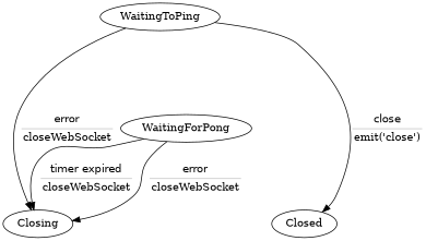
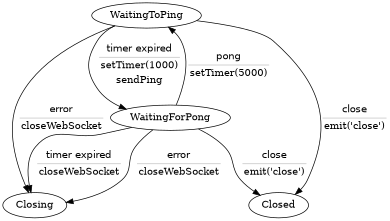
  digraph {
    WaitingToPing
    WaitingForPong
    Closing
    Closed
+   WaitingToPing -> WaitingForPong [label=<<TABLE BORDER="0" CELLBORDER="0" CELLSPACING="2"><TR><TD><FONT FACE="Helvetica">timer expired</FONT></TD></TR><TR><TD BORDER="0" HEIGHT="1" CELLPADDING="0" BGCOLOR="gray"></TD></TR><TR><TD>setTimer(1000)</TD></TR><TR><TD>sendPing</TD></TR></TABLE>>]
    WaitingToPing -> Closing [label=<<TABLE BORDER="0" CELLBORDER="0" CELLSPACING="2"><TR><TD><FONT FACE="Helvetica">error</FONT></TD></TR><TR><TD BORDER="0" HEIGHT="1" CELLPADDING="0" BGCOLOR="gray"></TD></TR><TR><TD>closeWebSocket</TD></TR></TABLE>>]
    WaitingToPing -> Closed [label=<<TABLE BORDER="0" CELLBORDER="0" CELLSPACING="2"><TR><TD><FONT FACE="Helvetica">close</FONT></TD></TR><TR><TD BORDER="0" HEIGHT="1" CELLPADDING="0" BGCOLOR="gray"></TD></TR><TR><TD>emit('close')</TD></TR></TABLE>>]
+   WaitingForPong -> WaitingToPing [label=<<TABLE BORDER="0" CELLBORDER="0" CELLSPACING="2"><TR><TD><FONT FACE="Helvetica">pong</FONT></TD></TR><TR><TD BORDER="0" HEIGHT="1" CELLPADDING="0" BGCOLOR="gray"></TD></TR><TR><TD>setTimer(5000)</TD></TR></TABLE>>]
    WaitingForPong -> Closing [label=<<TABLE BORDER="0" CELLBORDER="0" CELLSPACING="2"><TR><TD><FONT FACE="Helvetica">timer expired</FONT></TD></TR><TR><TD BORDER="0" HEIGHT="1" CELLPADDING="0" BGCOLOR="gray"></TD></TR><TR><TD>closeWebSocket</TD></TR></TABLE>>]
    WaitingForPong -> Closing [label=<<TABLE BORDER="0" CELLBORDER="0" CELLSPACING="2"><TR><TD><FONT FACE="Helvetica">error</FONT></TD></TR><TR><TD BORDER="0" HEIGHT="1" CELLPADDING="0" BGCOLOR="gray"></TD></TR><TR><TD>closeWebSocket</TD></TR></TABLE>>]
+   WaitingForPong -> Closed [label=<<TABLE BORDER="0" CELLBORDER="0" CELLSPACING="2"><TR><TD><FONT FACE="Helvetica">close</FONT></TD></TR><TR><TD BORDER="0" HEIGHT="1" CELLPADDING="0" BGCOLOR="gray"></TD></TR><TR><TD>emit('close')</TD></TR></TABLE>>]
  }
